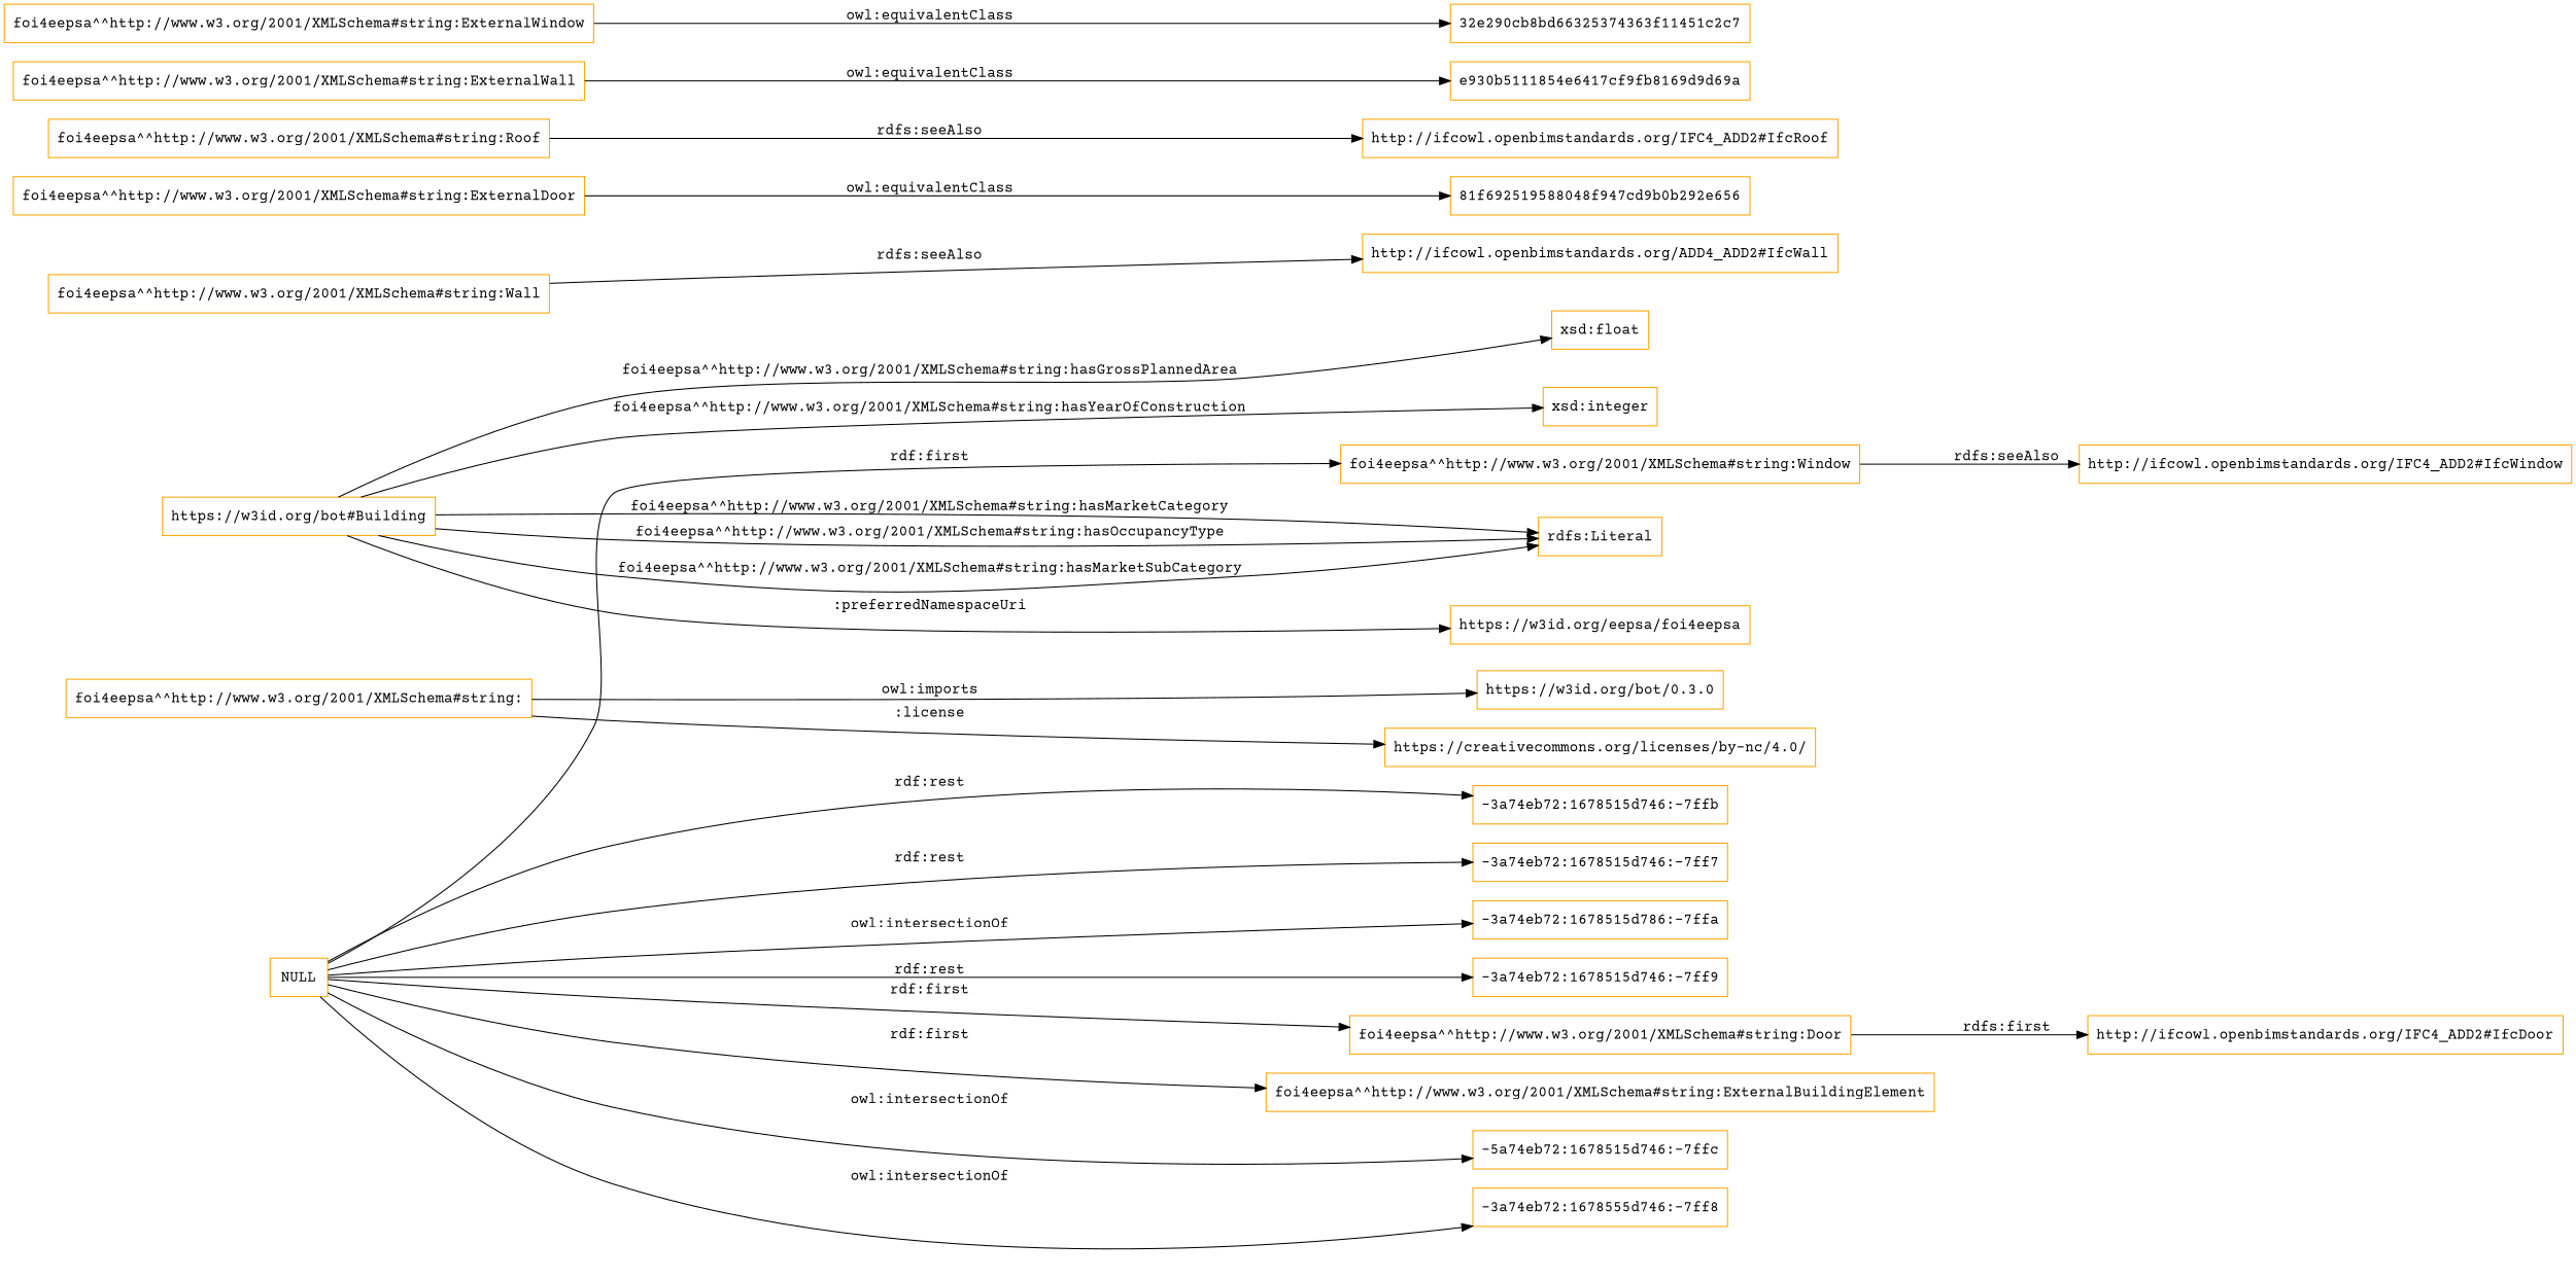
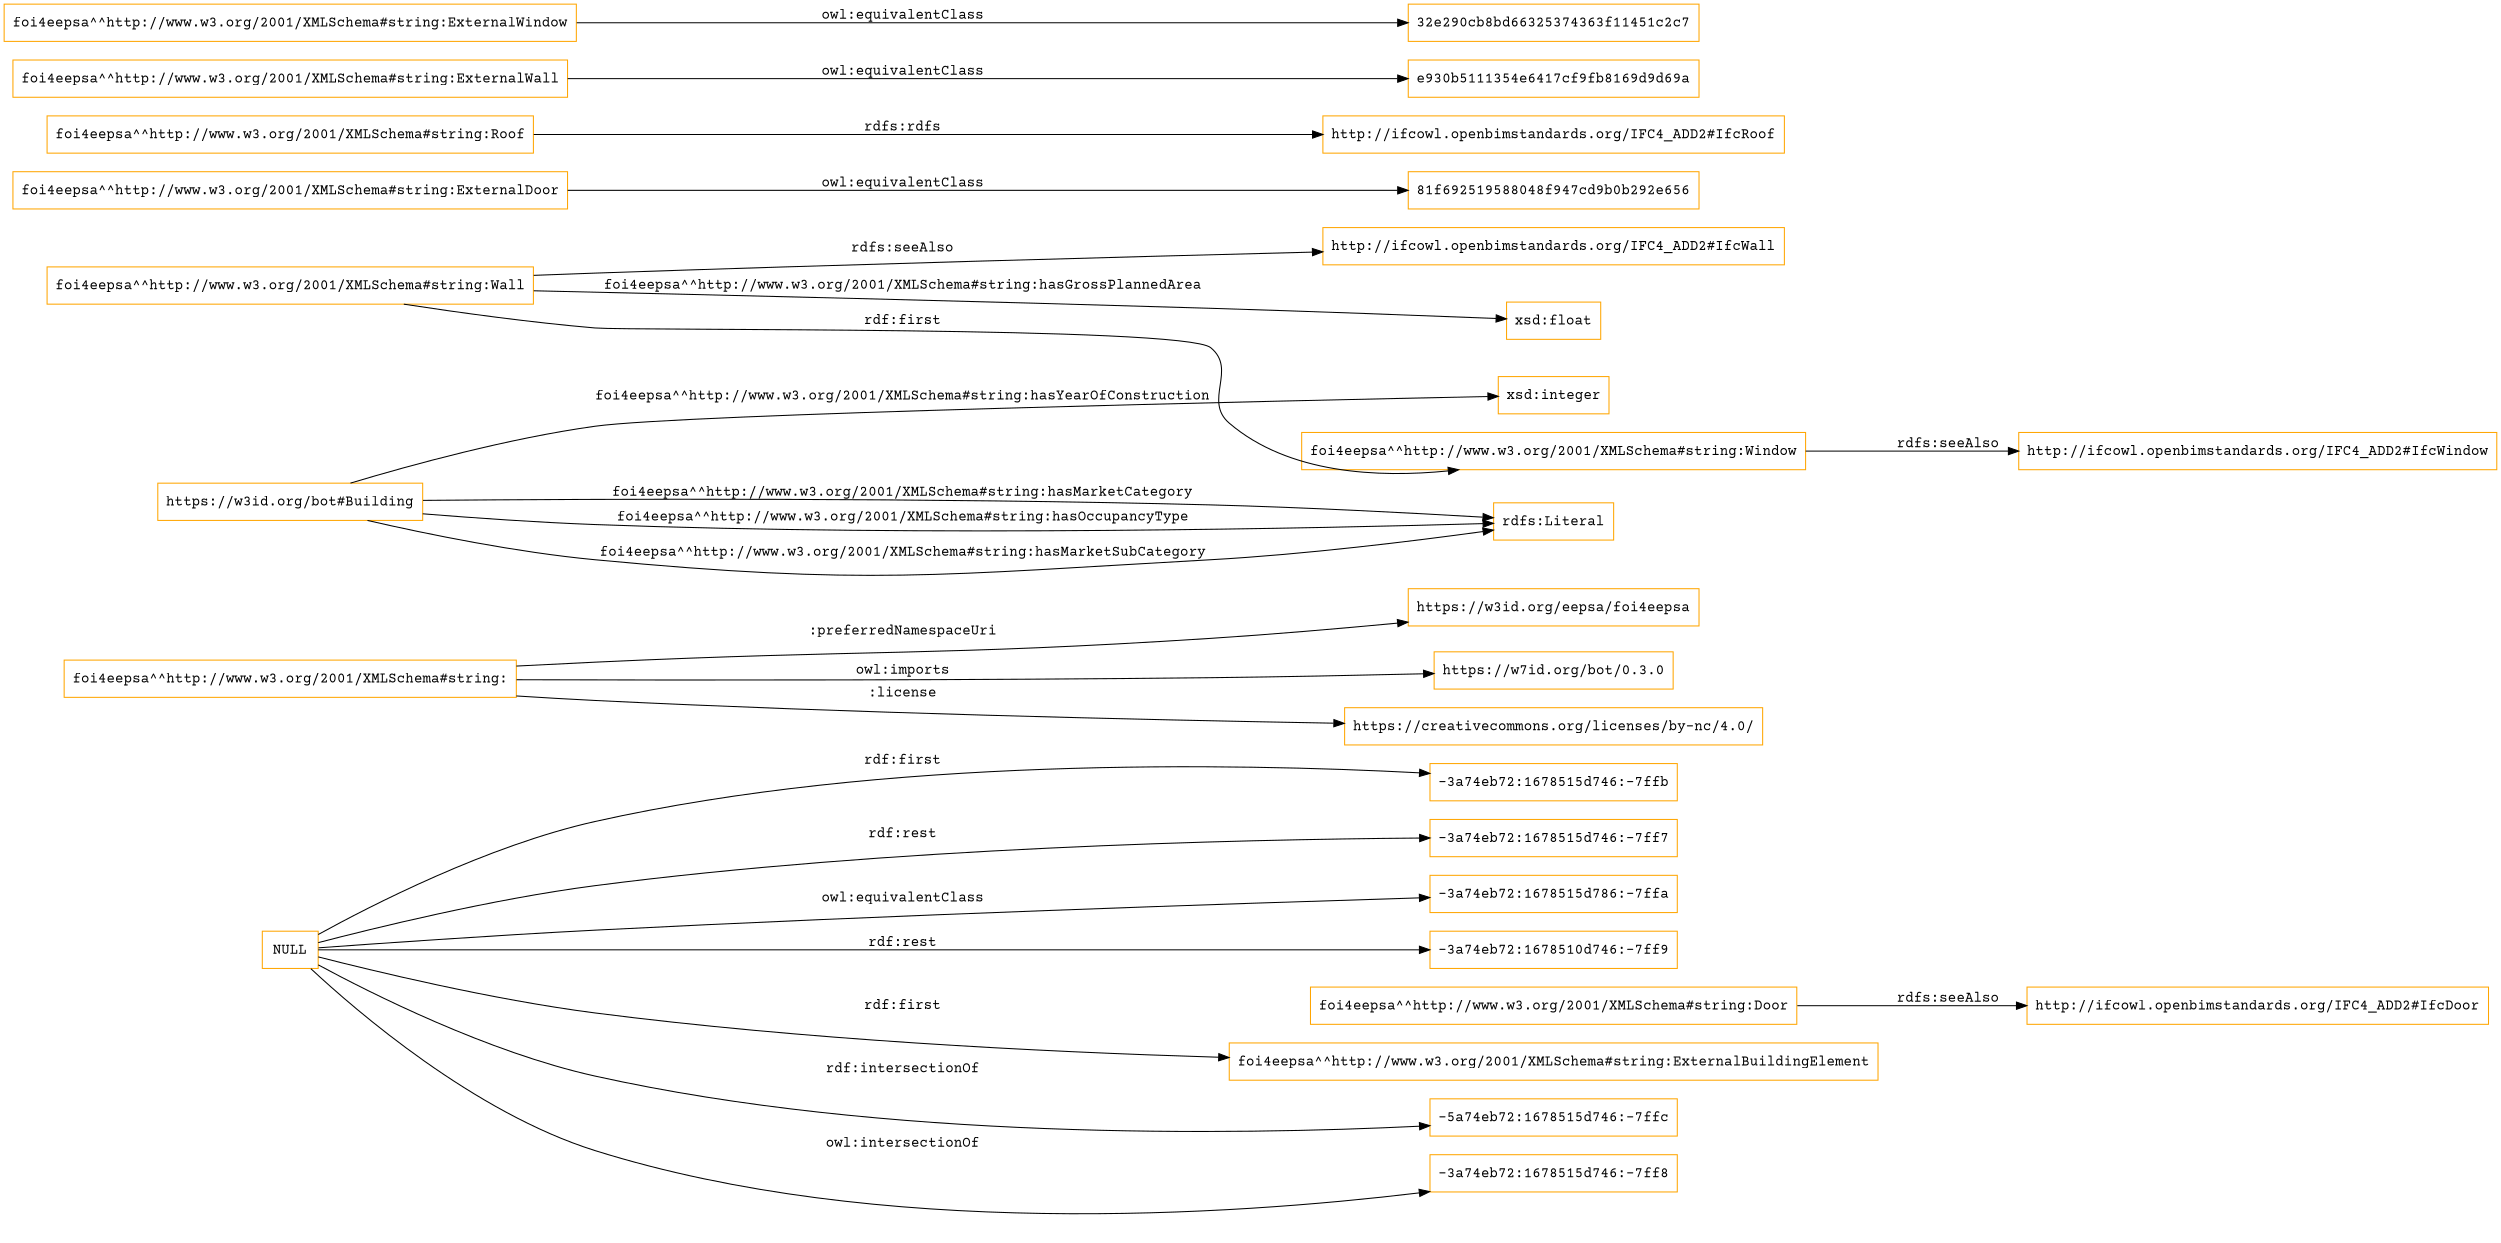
  digraph {
    fontname="Courier Prime"
    rankdir=LR
    node [color=orange fontname="Courier Prime" shape=rectangle]
    edge [fontname="Courier Prime"]
    "foi4eepsa^^http://www.w3.org/2001/XMLSchema#string:Window"
    "http://ifcowl.openbimstandards.org/IFC4_ADD2#IfcWindow"
    "foi4eepsa^^http://www.w3.org/2001/XMLSchema#string:ExternalDoor"
    "81f692519588048f947cd9b0b292e656"
    "foi4eepsa^^http://www.w3.org/2001/XMLSchema#string:Roof"
    "http://ifcowl.openbimstandards.org/IFC4_ADD2#IfcRoof"
    "https://w3id.org/bot#Building"
    "xsd:float"
    "rdfs:Literal"
    "xsd:integer"
    "foi4eepsa^^http://www.w3.org/2001/XMLSchema#string:ExternalWall"
-   e930b5111354e6417cf9fb8169d9d69a [label=e930b5111854e6417cf9fb8169d9d69a]
+   e930b5111354e6417cf9fb8169d9d69a
    "foi4eepsa^^http://www.w3.org/2001/XMLSchema#string:Door"
    "http://ifcowl.openbimstandards.org/IFC4_ADD2#IfcDoor"
    "foi4eepsa^^http://www.w3.org/2001/XMLSchema#string:ExternalWindow"
    "32e290cb8bd66325374363f11451c2c7"
    "foi4eepsa^^http://www.w3.org/2001/XMLSchema#string:Wall"
-   "http://ifcowl.openbimstandards.org/IFC4_ADD2#IfcWall" [label="http://ifcowl.openbimstandards.org/ADD4_ADD2#IfcWall"]
+   "http://ifcowl.openbimstandards.org/IFC4_ADD2#IfcWall"
    "foi4eepsa^^http://www.w3.org/2001/XMLSchema#string:"
-   "https://w3id.org/bot/0.3.0"
+   "https://w3id.org/bot/0.3.0" [label="https://w7id.org/bot/0.3.0"]
    "https://w3id.org/eepsa/foi4eepsa"
    "https://creativecommons.org/licenses/by-nc/4.0/"
    NULL
    "foi4eepsa^^http://www.w3.org/2001/XMLSchema#string:ExternalBuildingElement"
    n25 [label="-5a74eb72:1678515d746:-7ffc"]
-   "-3a74eb72:1678515d746:-7ff8" [label="-3a74eb72:1678555d746:-7ff8"]
+   "-3a74eb72:1678515d746:-7ff8"
    "-3a74eb72:1678515d746:-7ffb"
    "-3a74eb72:1678515d746:-7ff7"
    n29 [label="-3a74eb72:1678515d786:-7ffa"]
-   "-3a74eb72:1678515d746:-7ff9"
+   "-3a74eb72:1678515d746:-7ff9" [label="-3a74eb72:1678510d746:-7ff9"]
    "foi4eepsa^^http://www.w3.org/2001/XMLSchema#string:Window" -> "http://ifcowl.openbimstandards.org/IFC4_ADD2#IfcWindow" [label="rdfs:seeAlso"]
    "foi4eepsa^^http://www.w3.org/2001/XMLSchema#string:ExternalDoor" -> "81f692519588048f947cd9b0b292e656" [label="owl:equivalentClass"]
-   "foi4eepsa^^http://www.w3.org/2001/XMLSchema#string:Roof" -> "http://ifcowl.openbimstandards.org/IFC4_ADD2#IfcRoof" [label="rdfs:seeAlso"]
-   "https://w3id.org/bot#Building" -> "xsd:float" [label="foi4eepsa^^http://www.w3.org/2001/XMLSchema#string:hasGrossPlannedArea"]
+   "foi4eepsa^^http://www.w3.org/2001/XMLSchema#string:Roof" -> "http://ifcowl.openbimstandards.org/IFC4_ADD2#IfcRoof" [label="rdfs:rdfs"]
+   "foi4eepsa^^http://www.w3.org/2001/XMLSchema#string:Wall" -> "xsd:float" [label="foi4eepsa^^http://www.w3.org/2001/XMLSchema#string:hasGrossPlannedArea"]
    "https://w3id.org/bot#Building" -> "rdfs:Literal" [label="foi4eepsa^^http://www.w3.org/2001/XMLSchema#string:hasMarketSubCategory"]
    "https://w3id.org/bot#Building" -> "rdfs:Literal" [label="foi4eepsa^^http://www.w3.org/2001/XMLSchema#string:hasMarketCategory"]
    "https://w3id.org/bot#Building" -> "rdfs:Literal" [label="foi4eepsa^^http://www.w3.org/2001/XMLSchema#string:hasOccupancyType"]
    "https://w3id.org/bot#Building" -> "xsd:integer" [label="foi4eepsa^^http://www.w3.org/2001/XMLSchema#string:hasYearOfConstruction"]
    "foi4eepsa^^http://www.w3.org/2001/XMLSchema#string:ExternalWall" -> e930b5111354e6417cf9fb8169d9d69a [label="owl:equivalentClass"]
-   "foi4eepsa^^http://www.w3.org/2001/XMLSchema#string:Door" -> "http://ifcowl.openbimstandards.org/IFC4_ADD2#IfcDoor" [label="rdfs:first"]
+   "foi4eepsa^^http://www.w3.org/2001/XMLSchema#string:Door" -> "http://ifcowl.openbimstandards.org/IFC4_ADD2#IfcDoor" [label="rdfs:seeAlso"]
    "foi4eepsa^^http://www.w3.org/2001/XMLSchema#string:ExternalWindow" -> "32e290cb8bd66325374363f11451c2c7" [label="owl:equivalentClass"]
    "foi4eepsa^^http://www.w3.org/2001/XMLSchema#string:Wall" -> "http://ifcowl.openbimstandards.org/IFC4_ADD2#IfcWall" [label="rdfs:seeAlso"]
    "foi4eepsa^^http://www.w3.org/2001/XMLSchema#string:" -> "https://w3id.org/bot/0.3.0" [label="owl:imports"]
-   "https://w3id.org/bot#Building" -> "https://w3id.org/eepsa/foi4eepsa" [label=":preferredNamespaceUri"]
+   "foi4eepsa^^http://www.w3.org/2001/XMLSchema#string:" -> "https://w3id.org/eepsa/foi4eepsa" [label=":preferredNamespaceUri"]
    "foi4eepsa^^http://www.w3.org/2001/XMLSchema#string:" -> "https://creativecommons.org/licenses/by-nc/4.0/" [label=":license"]
-   NULL -> "foi4eepsa^^http://www.w3.org/2001/XMLSchema#string:Window" [label="rdf:first"]
-   NULL -> "foi4eepsa^^http://www.w3.org/2001/XMLSchema#string:Door" [label="rdf:first"]
+   "foi4eepsa^^http://www.w3.org/2001/XMLSchema#string:Wall" -> "foi4eepsa^^http://www.w3.org/2001/XMLSchema#string:Window" [label="rdf:first"]
    NULL -> "foi4eepsa^^http://www.w3.org/2001/XMLSchema#string:ExternalBuildingElement" [label="rdf:first"]
-   NULL -> n25 [label="owl:intersectionOf"]
+   NULL -> n25 [label="rdf:intersectionOf"]
    NULL -> "-3a74eb72:1678515d746:-7ff8" [label="owl:intersectionOf"]
-   NULL -> "-3a74eb72:1678515d746:-7ffb" [label="rdf:rest"]
+   NULL -> "-3a74eb72:1678515d746:-7ffb" [label="rdf:first"]
    NULL -> "-3a74eb72:1678515d746:-7ff7" [label="rdf:rest"]
-   NULL -> n29 [label="owl:intersectionOf"]
+   NULL -> n29 [label="owl:equivalentClass"]
    NULL -> "-3a74eb72:1678515d746:-7ff9" [label="rdf:rest"]
  }
